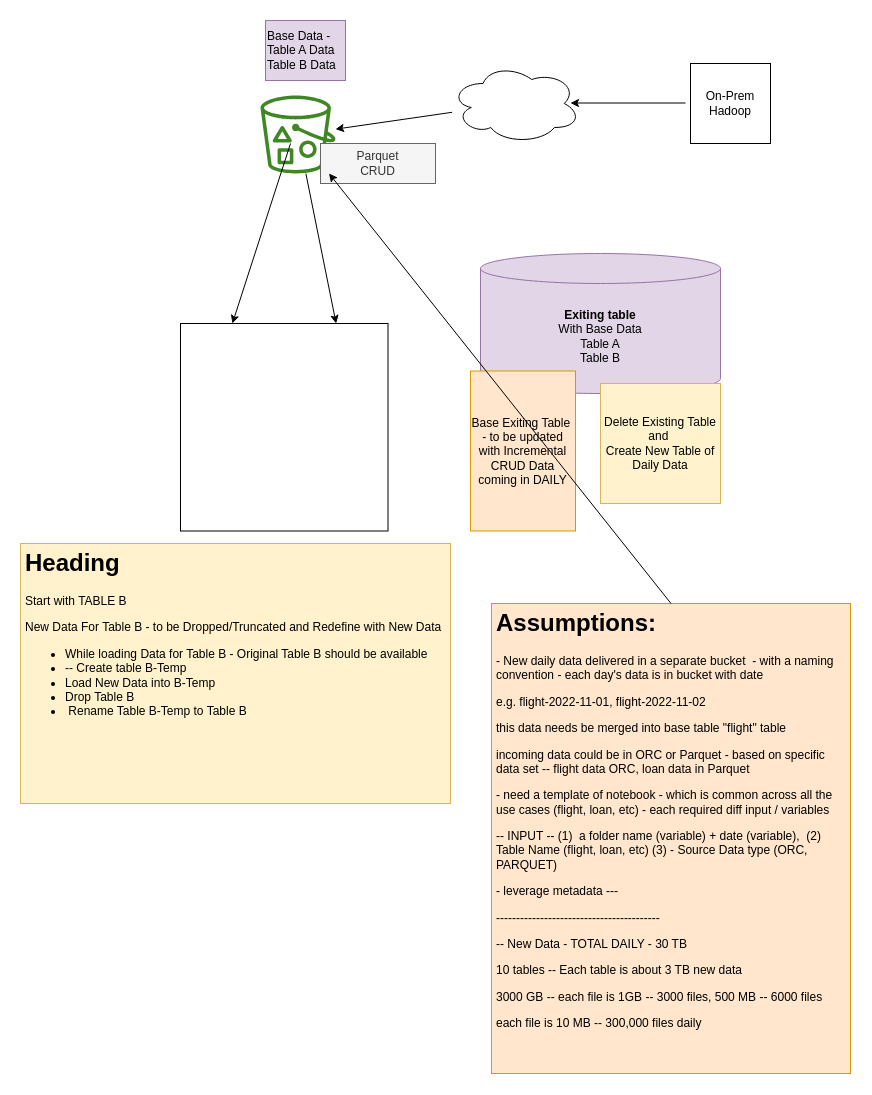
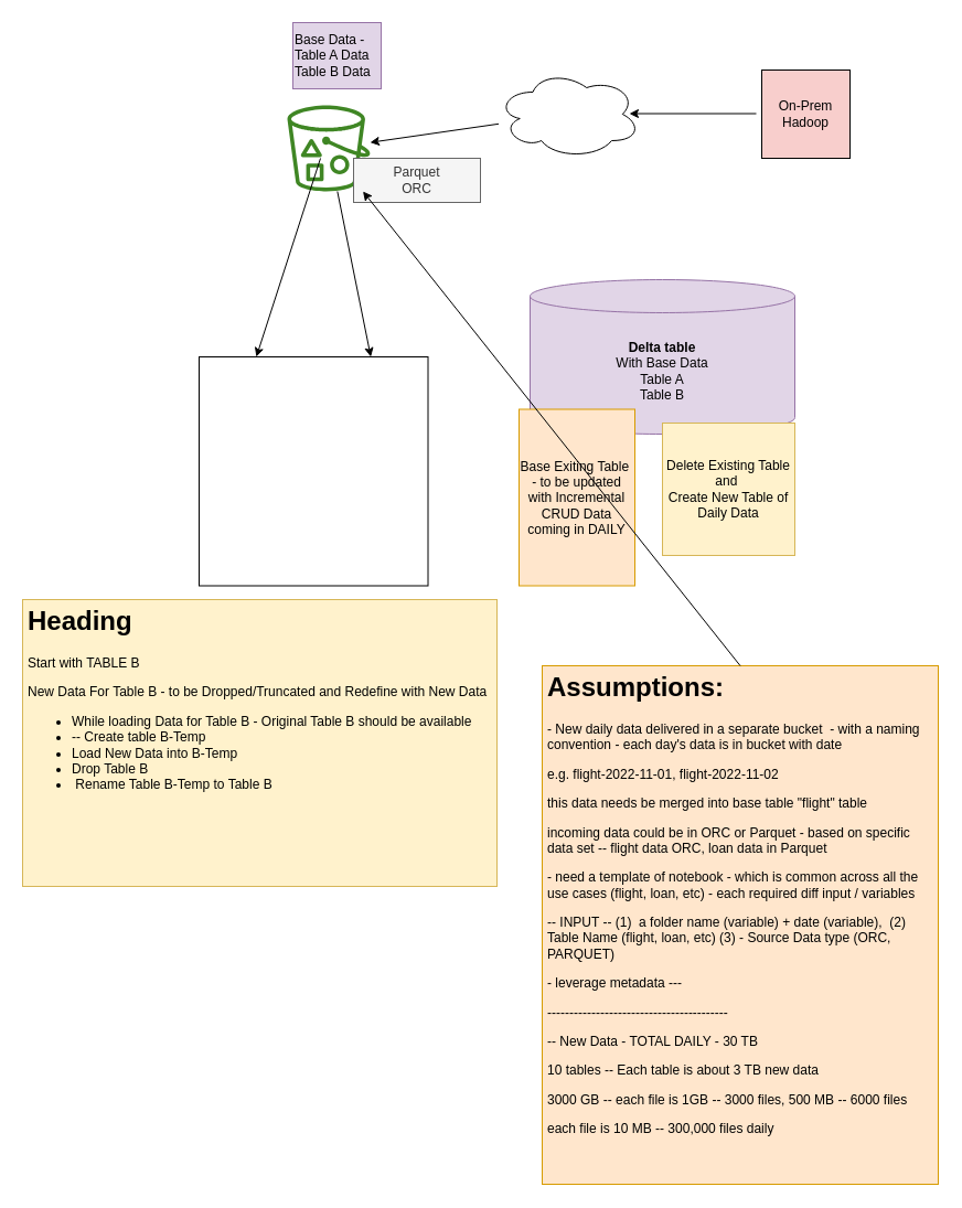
  <mxCell id="0" />
  <mxCell id="1" parent="0" />
  <mxCell id="2" value="" style="whiteSpace=wrap;html=1;aspect=fixed;" parent="1" vertex="1"><mxGeometry x="180" y="323" width="207.5" height="207.5" as="geometry" /></mxCell>
  <mxCell id="3" value="" style="ellipse;shape=cloud;whiteSpace=wrap;html=1;" parent="1" vertex="1"><mxGeometry x="450" y="63" width="130" height="80" as="geometry" /></mxCell>
- <mxCell id="4" value="On-Prem Hadoop&lt;br&gt;" style="whiteSpace=wrap;html=1;aspect=fixed;" parent="1" vertex="1"><mxGeometry x="690" y="63" width="80" height="80" as="geometry" /></mxCell>
+ <mxCell id="4" value="On-Prem Hadoop&lt;br&gt;" style="whiteSpace=wrap;html=1;aspect=fixed;fillColor=#f8cecc;" parent="1" vertex="1"><mxGeometry x="690" y="63" width="80" height="80" as="geometry" /></mxCell>
  <mxCell id="5" value="" style="sketch=0;outlineConnect=0;fontColor=#232F3E;gradientColor=none;fillColor=#3F8624;strokeColor=none;dashed=0;verticalLabelPosition=bottom;verticalAlign=top;align=center;html=1;fontSize=12;fontStyle=0;aspect=fixed;pointerEvents=1;shape=mxgraph.aws4.bucket_with_objects;" parent="1" vertex="1"><mxGeometry x="260" y="95" width="75" height="78" as="geometry" /></mxCell>
  <mxCell id="6" value="" style="endArrow=classic;html=1;rounded=0;" parent="1" source="3" target="5" edge="1"><mxGeometry width="50" height="50" relative="1" as="geometry"><mxPoint x="390" y="173" as="sourcePoint" /><mxPoint x="440" y="133" as="targetPoint" /></mxGeometry></mxCell>
  <mxCell id="7" value="" style="endArrow=classic;html=1;rounded=0;" parent="1" edge="1"><mxGeometry width="50" height="50" relative="1" as="geometry"><mxPoint x="685.01" y="102.5" as="sourcePoint" /><mxPoint x="570.002" y="102.5" as="targetPoint" /></mxGeometry></mxCell>
  <mxCell id="8" value="Base Data - Table A Data&lt;br&gt;Table B Data" style="text;html=1;strokeColor=#9673a6;fillColor=#e1d5e7;align=left;verticalAlign=middle;whiteSpace=wrap;rounded=0;" parent="1" vertex="1"><mxGeometry x="265" y="20" width="80" height="60" as="geometry" /></mxCell>
- <mxCell id="9" value="&lt;b&gt;Exiting&lt;/b&gt; &lt;b&gt;table&lt;/b&gt;&lt;br&gt;With Base Data&lt;br&gt;Table A&lt;br&gt;Table B" style="shape=cylinder3;whiteSpace=wrap;html=1;boundedLbl=1;backgroundOutline=1;size=15;fillColor=#e1d5e7;strokeColor=#9673a6;" parent="1" vertex="1"><mxGeometry x="480" y="253" width="240" height="140" as="geometry" /></mxCell>
+ <mxCell id="9" value="&lt;b&gt;Delta&lt;/b&gt; &lt;b&gt;table&lt;/b&gt;&lt;br&gt;With Base Data&lt;br&gt;Table A&lt;br&gt;Table B" style="shape=cylinder3;whiteSpace=wrap;html=1;boundedLbl=1;backgroundOutline=1;size=15;fillColor=#e1d5e7;strokeColor=#9673a6;" parent="1" vertex="1"><mxGeometry x="480" y="253" width="240" height="140" as="geometry" /></mxCell>
  <mxCell id="10" value="" style="endArrow=classic;html=1;rounded=0;entryX=0.25;entryY=0;entryDx=0;entryDy=0;" parent="1" target="2" edge="1"><mxGeometry width="50" height="50" relative="1" as="geometry"><mxPoint x="290" y="143" as="sourcePoint" /><mxPoint x="320" y="193" as="targetPoint" /></mxGeometry></mxCell>
  <mxCell id="11" value="" style="endArrow=classic;html=1;rounded=0;entryX=0.75;entryY=0;entryDx=0;entryDy=0;" parent="1" source="5" target="2" edge="1"><mxGeometry width="50" height="50" relative="1" as="geometry"><mxPoint x="360" y="223" as="sourcePoint" /><mxPoint x="410" y="173" as="targetPoint" /></mxGeometry></mxCell>
  <mxCell id="12" value="Base Exiting Table&amp;nbsp; - to be updated with Incremental CRUD Data coming in DAILY" style="text;html=1;strokeColor=#d79b00;fillColor=#ffe6cc;align=center;verticalAlign=middle;whiteSpace=wrap;rounded=0;" parent="1" vertex="1"><mxGeometry x="470" y="370.5" width="105" height="160" as="geometry" /></mxCell>
  <mxCell id="13" value="Delete Existing Table and&amp;nbsp;&lt;br&gt;Create New Table of Daily Data" style="text;html=1;strokeColor=#d6b656;fillColor=#fff2cc;align=center;verticalAlign=middle;whiteSpace=wrap;rounded=0;" parent="1" vertex="1"><mxGeometry x="600" y="383" width="120" height="120" as="geometry" /></mxCell>
- <mxCell id="14" value="Parquet&lt;br&gt;CRUD" style="text;html=1;strokeColor=#666666;fillColor=#f5f5f5;align=center;verticalAlign=middle;whiteSpace=wrap;rounded=0;fontColor=#333333;" parent="1" vertex="1"><mxGeometry x="320" y="143" width="115" height="40" as="geometry" /></mxCell>
+ <mxCell id="14" value="Parquet&lt;br&gt;ORC" style="text;html=1;strokeColor=#666666;fillColor=#f5f5f5;align=center;verticalAlign=middle;whiteSpace=wrap;rounded=0;fontColor=#333333;" parent="1" vertex="1"><mxGeometry x="320" y="143" width="115" height="40" as="geometry" /></mxCell>
  <mxCell id="15" value="&lt;h1&gt;Heading&lt;/h1&gt;&lt;p&gt;Start with TABLE B&amp;nbsp;&lt;/p&gt;&lt;p&gt;New Data For Table B - to be Dropped/Truncated and Redefine with New Data&amp;nbsp;&lt;/p&gt;&lt;p&gt;&lt;/p&gt;&lt;ul&gt;&lt;li&gt;While loading Data for Table B - Original Table B should be available&lt;/li&gt;&lt;li&gt;-- Create table B-Temp&lt;/li&gt;&lt;li&gt;Load New Data into B-Temp&lt;/li&gt;&lt;li&gt;Drop Table B&lt;/li&gt;&lt;li&gt;&amp;nbsp;Rename Table B-Temp to Table B&lt;/li&gt;&lt;/ul&gt;&lt;p&gt;&lt;/p&gt;" style="text;html=1;strokeColor=#d6b656;fillColor=#fff2cc;spacing=5;spacingTop=-20;whiteSpace=wrap;overflow=hidden;rounded=0;" parent="1" vertex="1"><mxGeometry x="20" y="543" width="430" height="260" as="geometry" /></mxCell>
  <mxCell id="16" value="&lt;h1&gt;Assumptions:&lt;/h1&gt;&lt;p&gt;- New daily data delivered in a separate bucket&amp;nbsp; - with a naming convention - each day's data is in bucket with date&lt;/p&gt;&lt;p&gt;e.g. flight-2022-11-01,&amp;nbsp;flight-2022-11-02&lt;/p&gt;&lt;p&gt;this data needs be merged into base table &quot;flight&quot; table&lt;/p&gt;&lt;p&gt;incoming data could be in ORC or Parquet - based on specific data set -- flight data ORC, loan data in Parquet&lt;/p&gt;&lt;p&gt;- need a template of notebook - which is common across all the use cases (flight, loan, etc) - each required diff input / variables&lt;/p&gt;&lt;p&gt;-- INPUT -- (1)&amp;nbsp; a folder name (variable) + date (variable),&amp;nbsp; (2) Table Name (flight, loan, etc) (3) - Source Data type (ORC, PARQUET)&lt;/p&gt;&lt;p&gt;- leverage metadata ---&lt;/p&gt;&lt;p&gt;-----------------------------------------&lt;/p&gt;&lt;p&gt;-- New Data - TOTAL DAILY - 30 TB&lt;/p&gt;&lt;p&gt;10 tables -- Each table is about 3 TB new data&lt;/p&gt;&lt;p&gt;3000 GB -- each file is 1GB -- 3000 files, 500 MB -- 6000 files&amp;nbsp;&lt;/p&gt;&lt;p&gt;each file is 10 MB -- 300,000 files daily&amp;nbsp;&lt;/p&gt;" style="text;html=1;strokeColor=#d79b00;fillColor=#ffe6cc;spacing=5;spacingTop=-20;whiteSpace=wrap;overflow=hidden;rounded=0;" vertex="1" parent="1"><mxGeometry x="491" y="603" width="359" height="470" as="geometry" /></mxCell>
  <mxCell id="17" value="" style="endArrow=classic;html=1;rounded=0;exitX=0.5;exitY=0;exitDx=0;exitDy=0;" edge="1" parent="1" source="16" target="5"><mxGeometry width="50" height="50" relative="1" as="geometry"><mxPoint x="630" y="613" as="sourcePoint" /><mxPoint x="680" y="563" as="targetPoint" /></mxGeometry></mxCell>
